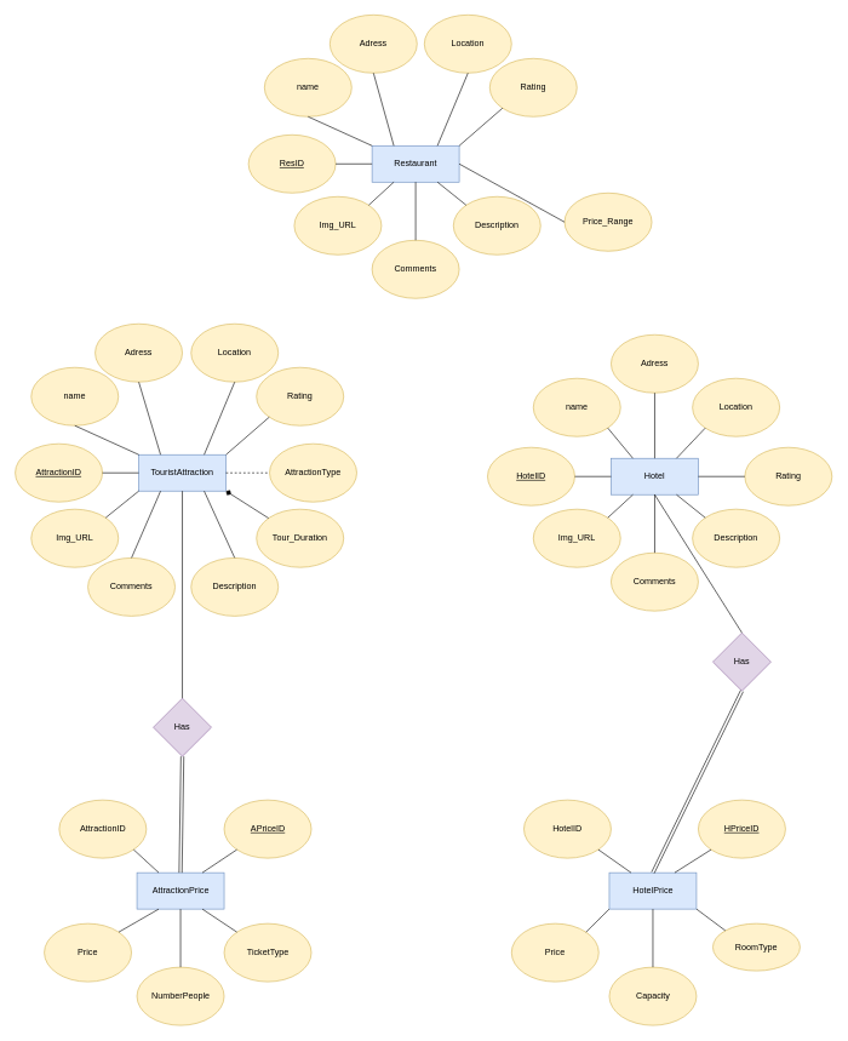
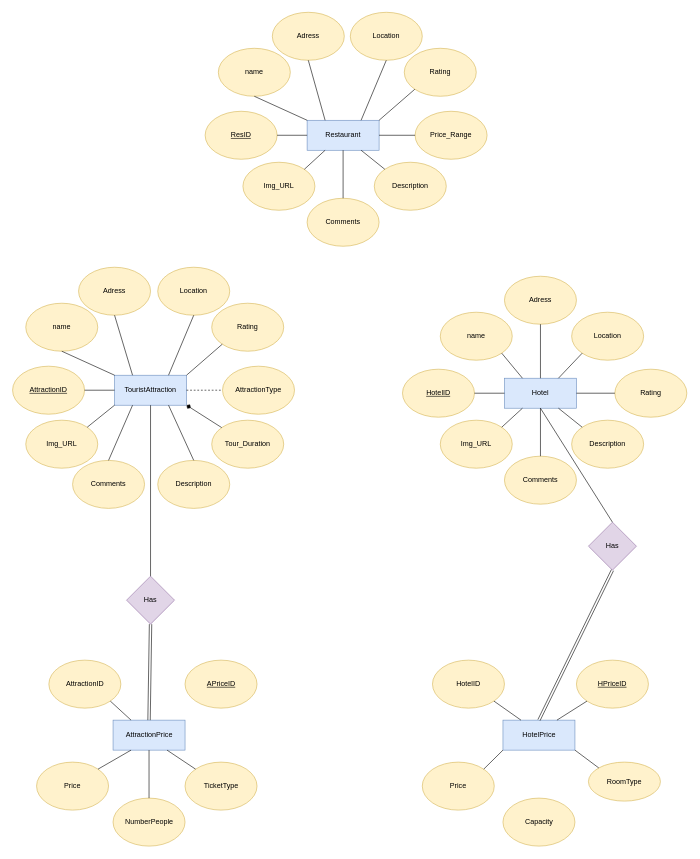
  <mxCell id="0" />
  <mxCell id="1" parent="0" />
  <mxCell id="2" value="Hotel" style="rounded=0;whiteSpace=wrap;html=1;fillColor=#dae8fc;strokeColor=#6c8ebf;" parent="1" vertex="1"><mxGeometry x="840" y="630" width="120" height="50" as="geometry" /></mxCell>
  <mxCell id="3" value="&lt;u&gt;HotelID&lt;/u&gt;" style="ellipse;whiteSpace=wrap;html=1;fillColor=#fff2cc;strokeColor=#d6b656;" parent="1" vertex="1"><mxGeometry x="670" y="615" width="120" height="80" as="geometry" /></mxCell>
  <mxCell id="4" value="" style="endArrow=none;html=1;rounded=0;exitX=0;exitY=0.5;exitDx=0;exitDy=0;entryX=1;entryY=0.5;entryDx=0;entryDy=0;" parent="1" source="2" target="3" edge="1"><mxGeometry width="50" height="50" relative="1" as="geometry"><mxPoint x="860" y="650" as="sourcePoint" /><mxPoint x="940" y="570" as="targetPoint" /></mxGeometry></mxCell>
  <mxCell id="5" value="name" style="ellipse;whiteSpace=wrap;html=1;fillColor=#fff2cc;strokeColor=#d6b656;" parent="1" vertex="1"><mxGeometry x="733" y="520" width="120" height="80" as="geometry" /></mxCell>
  <mxCell id="6" value="" style="endArrow=none;html=1;rounded=0;entryX=1;entryY=1;entryDx=0;entryDy=0;exitX=0.25;exitY=0;exitDx=0;exitDy=0;" parent="1" source="2" target="5" edge="1"><mxGeometry width="50" height="50" relative="1" as="geometry"><mxPoint x="880" y="650" as="sourcePoint" /><mxPoint x="930" y="600" as="targetPoint" /></mxGeometry></mxCell>
  <mxCell id="7" value="Adress" style="ellipse;whiteSpace=wrap;html=1;fillColor=#fff2cc;strokeColor=#d6b656;" parent="1" vertex="1"><mxGeometry x="840" y="460" width="120" height="80" as="geometry" /></mxCell>
  <mxCell id="8" value="" style="endArrow=none;html=1;rounded=0;entryX=0.5;entryY=1;entryDx=0;entryDy=0;exitX=0.5;exitY=0;exitDx=0;exitDy=0;" parent="1" source="2" target="7" edge="1"><mxGeometry width="50" height="50" relative="1" as="geometry"><mxPoint x="890" y="620" as="sourcePoint" /><mxPoint x="900" y="540" as="targetPoint" /></mxGeometry></mxCell>
  <mxCell id="9" value="Rating" style="ellipse;whiteSpace=wrap;html=1;fillColor=#fff2cc;strokeColor=#d6b656;" parent="1" vertex="1"><mxGeometry x="1024" y="615" width="120" height="80" as="geometry" /></mxCell>
  <mxCell id="10" value="" style="endArrow=none;html=1;rounded=0;entryX=0;entryY=0.5;entryDx=0;entryDy=0;exitX=1;exitY=0.5;exitDx=0;exitDy=0;" parent="1" source="2" target="9" edge="1"><mxGeometry width="50" height="50" relative="1" as="geometry"><mxPoint x="890" y="550" as="sourcePoint" /><mxPoint x="940" y="500" as="targetPoint" /></mxGeometry></mxCell>
  <mxCell id="11" value="Description" style="ellipse;whiteSpace=wrap;html=1;fillColor=#fff2cc;strokeColor=#d6b656;" parent="1" vertex="1"><mxGeometry x="952" y="700" width="120" height="80" as="geometry" /></mxCell>
  <mxCell id="12" value="Comments" style="ellipse;whiteSpace=wrap;html=1;fillColor=#fff2cc;strokeColor=#d6b656;" parent="1" vertex="1"><mxGeometry x="840" y="760" width="120" height="80" as="geometry" /></mxCell>
  <mxCell id="13" value="Img_URL" style="ellipse;whiteSpace=wrap;html=1;fillColor=#fff2cc;strokeColor=#d6b656;" parent="1" vertex="1"><mxGeometry x="733" y="700" width="120" height="80" as="geometry" /></mxCell>
  <mxCell id="14" value="" style="endArrow=none;html=1;rounded=0;entryX=0;entryY=0;entryDx=0;entryDy=0;exitX=0.75;exitY=1;exitDx=0;exitDy=0;" parent="1" source="2" target="11" edge="1"><mxGeometry width="50" height="50" relative="1" as="geometry"><mxPoint x="830" y="650" as="sourcePoint" /><mxPoint x="880" y="600" as="targetPoint" /></mxGeometry></mxCell>
  <mxCell id="15" value="" style="endArrow=none;html=1;rounded=0;entryX=0.25;entryY=1;entryDx=0;entryDy=0;exitX=1;exitY=0;exitDx=0;exitDy=0;" parent="1" source="13" target="2" edge="1"><mxGeometry width="50" height="50" relative="1" as="geometry"><mxPoint x="830" y="650" as="sourcePoint" /><mxPoint x="880" y="600" as="targetPoint" /></mxGeometry></mxCell>
  <mxCell id="16" value="Location" style="ellipse;whiteSpace=wrap;html=1;fillColor=#fff2cc;strokeColor=#d6b656;" parent="1" vertex="1"><mxGeometry x="952" y="520" width="120" height="80" as="geometry" /></mxCell>
  <mxCell id="17" value="" style="endArrow=none;html=1;rounded=0;entryX=0;entryY=1;entryDx=0;entryDy=0;exitX=0.75;exitY=0;exitDx=0;exitDy=0;" parent="1" source="2" target="16" edge="1"><mxGeometry width="50" height="50" relative="1" as="geometry"><mxPoint x="882" y="670" as="sourcePoint" /><mxPoint x="932" y="620" as="targetPoint" /></mxGeometry></mxCell>
  <mxCell id="18" value="Restaurant" style="rounded=0;whiteSpace=wrap;html=1;fillColor=#dae8fc;strokeColor=#6c8ebf;" parent="1" vertex="1"><mxGeometry x="511" y="200" width="120" height="50" as="geometry" /></mxCell>
  <mxCell id="19" value="&lt;u&gt;ResID&lt;/u&gt;" style="ellipse;whiteSpace=wrap;html=1;fillColor=#fff2cc;strokeColor=#d6b656;" parent="1" vertex="1"><mxGeometry x="341" y="185" width="120" height="80" as="geometry" /></mxCell>
  <mxCell id="20" value="" style="endArrow=none;html=1;rounded=0;exitX=0;exitY=0.5;exitDx=0;exitDy=0;entryX=1;entryY=0.5;entryDx=0;entryDy=0;" parent="1" source="18" target="19" edge="1"><mxGeometry width="50" height="50" relative="1" as="geometry"><mxPoint x="531" y="220" as="sourcePoint" /><mxPoint x="611" y="140" as="targetPoint" /></mxGeometry></mxCell>
  <mxCell id="21" value="name" style="ellipse;whiteSpace=wrap;html=1;fillColor=#fff2cc;strokeColor=#d6b656;" parent="1" vertex="1"><mxGeometry x="363" y="80" width="120" height="80" as="geometry" /></mxCell>
  <mxCell id="22" value="" style="endArrow=none;html=1;rounded=0;entryX=0.5;entryY=1;entryDx=0;entryDy=0;exitX=0;exitY=0;exitDx=0;exitDy=0;" parent="1" source="18" target="21" edge="1"><mxGeometry width="50" height="50" relative="1" as="geometry"><mxPoint x="551" y="220" as="sourcePoint" /><mxPoint x="601" y="170" as="targetPoint" /></mxGeometry></mxCell>
  <mxCell id="23" value="Adress" style="ellipse;whiteSpace=wrap;html=1;fillColor=#fff2cc;strokeColor=#d6b656;" parent="1" vertex="1"><mxGeometry x="453" width="120" height="80" as="geometry" y="20" /></mxCell>
  <mxCell id="24" value="" style="endArrow=none;html=1;rounded=0;entryX=0.5;entryY=1;entryDx=0;entryDy=0;exitX=0.25;exitY=0;exitDx=0;exitDy=0;" parent="1" source="18" target="23" edge="1"><mxGeometry width="50" height="50" relative="1" as="geometry"><mxPoint x="561" y="190" as="sourcePoint" /><mxPoint x="571" y="110" as="targetPoint" /></mxGeometry></mxCell>
  <mxCell id="25" value="Rating" style="ellipse;whiteSpace=wrap;html=1;fillColor=#fff2cc;strokeColor=#d6b656;" parent="1" vertex="1"><mxGeometry x="673" y="80" width="120" height="80" as="geometry" /></mxCell>
  <mxCell id="26" value="" style="endArrow=none;html=1;rounded=0;entryX=0;entryY=1;entryDx=0;entryDy=0;exitX=1;exitY=0;exitDx=0;exitDy=0;" parent="1" source="18" target="25" edge="1"><mxGeometry width="50" height="50" relative="1" as="geometry"><mxPoint x="561" y="120" as="sourcePoint" /><mxPoint x="611" y="70" as="targetPoint" /></mxGeometry></mxCell>
- <mxCell id="27" value="Price_Range" style="ellipse;whiteSpace=wrap;html=1;fillColor=#fff2cc;strokeColor=#d6b656;" parent="1" vertex="1"><mxGeometry x="776" y="265" width="120" height="80" as="geometry" /></mxCell>
+ <mxCell id="27" value="Price_Range" style="ellipse;whiteSpace=wrap;html=1;fillColor=#fff2cc;strokeColor=#d6b656;" parent="1" vertex="1"><mxGeometry x="691" y="185" width="120" height="80" as="geometry" /></mxCell>
  <mxCell id="28" value="" style="endArrow=none;html=1;rounded=0;entryX=0;entryY=0.5;entryDx=0;entryDy=0;exitX=1;exitY=0.5;exitDx=0;exitDy=0;" parent="1" source="18" target="27" edge="1"><mxGeometry width="50" height="50" relative="1" as="geometry"><mxPoint x="561" y="120" as="sourcePoint" /><mxPoint x="611" y="70" as="targetPoint" /></mxGeometry></mxCell>
  <mxCell id="29" value="Description" style="ellipse;whiteSpace=wrap;html=1;fillColor=#fff2cc;strokeColor=#d6b656;" parent="1" vertex="1"><mxGeometry x="623" y="270" width="120" height="80" as="geometry" /></mxCell>
  <mxCell id="30" value="Comments" style="ellipse;whiteSpace=wrap;html=1;fillColor=#fff2cc;strokeColor=#d6b656;" parent="1" vertex="1"><mxGeometry x="511" y="330" width="120" height="80" as="geometry" /></mxCell>
  <mxCell id="31" value="Img_URL" style="ellipse;whiteSpace=wrap;html=1;fillColor=#fff2cc;strokeColor=#d6b656;" parent="1" vertex="1"><mxGeometry x="404" y="270" width="120" height="80" as="geometry" /></mxCell>
  <mxCell id="32" value="" style="endArrow=none;html=1;rounded=0;entryX=0;entryY=0;entryDx=0;entryDy=0;exitX=0.75;exitY=1;exitDx=0;exitDy=0;" parent="1" source="18" target="29" edge="1"><mxGeometry width="50" height="50" relative="1" as="geometry"><mxPoint x="501" y="220" as="sourcePoint" /><mxPoint x="551" y="170" as="targetPoint" /></mxGeometry></mxCell>
  <mxCell id="33" value="" style="endArrow=none;html=1;rounded=0;entryX=0.5;entryY=0;entryDx=0;entryDy=0;exitX=0.5;exitY=1;exitDx=0;exitDy=0;" parent="1" source="18" target="30" edge="1"><mxGeometry width="50" height="50" relative="1" as="geometry"><mxPoint x="501" y="220" as="sourcePoint" /><mxPoint x="551" y="170" as="targetPoint" /></mxGeometry></mxCell>
  <mxCell id="34" value="" style="endArrow=none;html=1;rounded=0;entryX=0.25;entryY=1;entryDx=0;entryDy=0;exitX=1;exitY=0;exitDx=0;exitDy=0;" parent="1" source="31" target="18" edge="1"><mxGeometry width="50" height="50" relative="1" as="geometry"><mxPoint x="501" y="220" as="sourcePoint" /><mxPoint x="551" y="170" as="targetPoint" /></mxGeometry></mxCell>
  <mxCell id="35" value="Location" style="ellipse;whiteSpace=wrap;html=1;fillColor=#fff2cc;strokeColor=#d6b656;" parent="1" vertex="1"><mxGeometry x="583" width="120" height="80" as="geometry" y="20" /></mxCell>
  <mxCell id="36" value="" style="endArrow=none;html=1;rounded=0;entryX=0.5;entryY=1;entryDx=0;entryDy=0;exitX=0.75;exitY=0;exitDx=0;exitDy=0;" parent="1" source="18" target="35" edge="1"><mxGeometry width="50" height="50" relative="1" as="geometry"><mxPoint x="553" y="240" as="sourcePoint" /><mxPoint x="603" y="190" as="targetPoint" /></mxGeometry></mxCell>
  <mxCell id="37" value="TouristAttraction" style="rounded=0;whiteSpace=wrap;html=1;fillColor=#dae8fc;strokeColor=#6c8ebf;" parent="1" vertex="1"><mxGeometry x="190" y="625" width="120" height="50" as="geometry" /></mxCell>
  <mxCell id="38" value="&lt;u&gt;AttractionID&lt;/u&gt;" style="ellipse;whiteSpace=wrap;html=1;fillColor=#fff2cc;strokeColor=#d6b656;" parent="1" vertex="1"><mxGeometry x="20" y="610" width="120" height="80" as="geometry" /></mxCell>
  <mxCell id="39" value="" style="endArrow=none;html=1;rounded=0;exitX=0;exitY=0.5;exitDx=0;exitDy=0;entryX=1;entryY=0.5;entryDx=0;entryDy=0;" parent="1" source="37" target="38" edge="1"><mxGeometry width="50" height="50" relative="1" as="geometry"><mxPoint x="210" y="645" as="sourcePoint" /><mxPoint x="290" y="565" as="targetPoint" /></mxGeometry></mxCell>
  <mxCell id="40" value="name" style="ellipse;whiteSpace=wrap;html=1;fillColor=#fff2cc;strokeColor=#d6b656;" parent="1" vertex="1"><mxGeometry x="42" y="505" width="120" height="80" as="geometry" /></mxCell>
  <mxCell id="41" value="" style="endArrow=none;html=1;rounded=0;entryX=0.5;entryY=1;entryDx=0;entryDy=0;exitX=0;exitY=0;exitDx=0;exitDy=0;" parent="1" source="37" target="40" edge="1"><mxGeometry width="50" height="50" relative="1" as="geometry"><mxPoint x="230" y="645" as="sourcePoint" /><mxPoint x="280" y="595" as="targetPoint" /></mxGeometry></mxCell>
  <mxCell id="42" value="Adress" style="ellipse;whiteSpace=wrap;html=1;fillColor=#fff2cc;strokeColor=#d6b656;" parent="1" vertex="1"><mxGeometry x="130" y="445" width="120" height="80" as="geometry" /></mxCell>
  <mxCell id="43" value="" style="endArrow=none;html=1;rounded=0;entryX=0.5;entryY=1;entryDx=0;entryDy=0;exitX=0.25;exitY=0;exitDx=0;exitDy=0;" parent="1" source="37" target="42" edge="1"><mxGeometry width="50" height="50" relative="1" as="geometry"><mxPoint x="240" y="615" as="sourcePoint" /><mxPoint x="250" y="535" as="targetPoint" /></mxGeometry></mxCell>
  <mxCell id="44" value="Rating" style="ellipse;whiteSpace=wrap;html=1;fillColor=#fff2cc;strokeColor=#d6b656;" parent="1" vertex="1"><mxGeometry x="352" y="505" width="120" height="80" as="geometry" /></mxCell>
  <mxCell id="45" value="" style="endArrow=none;html=1;rounded=0;entryX=0;entryY=1;entryDx=0;entryDy=0;exitX=1;exitY=0;exitDx=0;exitDy=0;" parent="1" source="37" target="44" edge="1"><mxGeometry width="50" height="50" relative="1" as="geometry"><mxPoint x="240" y="545" as="sourcePoint" /><mxPoint x="290" y="495" as="targetPoint" /></mxGeometry></mxCell>
  <mxCell id="46" value="AttractionType" style="ellipse;whiteSpace=wrap;html=1;fillColor=#fff2cc;strokeColor=#d6b656;" parent="1" vertex="1"><mxGeometry x="370" y="610" width="120" height="80" as="geometry" /></mxCell>
  <mxCell id="47" value="" style="endArrow=none;html=1;rounded=0;entryX=0;entryY=0.5;entryDx=0;entryDy=0;exitX=1;exitY=0.5;exitDx=0;exitDy=0;dashed=1;" parent="1" source="37" target="46" edge="1"><mxGeometry width="50" height="50" relative="1" as="geometry"><mxPoint x="240" y="545" as="sourcePoint" /><mxPoint x="290" y="495" as="targetPoint" /></mxGeometry></mxCell>
  <mxCell id="48" value="Description" style="ellipse;whiteSpace=wrap;html=1;fillColor=#fff2cc;strokeColor=#d6b656;" parent="1" vertex="1"><mxGeometry x="262" y="767" width="120" height="80" as="geometry" /></mxCell>
  <mxCell id="49" value="Comments" style="ellipse;whiteSpace=wrap;html=1;fillColor=#fff2cc;strokeColor=#d6b656;" parent="1" vertex="1"><mxGeometry x="120" y="767" width="120" height="80" as="geometry" /></mxCell>
  <mxCell id="50" value="Img_URL" style="ellipse;whiteSpace=wrap;html=1;fillColor=#fff2cc;strokeColor=#d6b656;" parent="1" vertex="1"><mxGeometry x="42" y="700" width="120" height="80" as="geometry" /></mxCell>
  <mxCell id="51" value="" style="endArrow=none;html=1;rounded=0;entryX=0.5;entryY=0;entryDx=0;entryDy=0;exitX=0.75;exitY=1;exitDx=0;exitDy=0;" parent="1" source="37" target="48" edge="1"><mxGeometry width="50" height="50" relative="1" as="geometry"><mxPoint x="180" y="645" as="sourcePoint" /><mxPoint x="230" y="595" as="targetPoint" /></mxGeometry></mxCell>
  <mxCell id="52" value="" style="endArrow=none;html=1;rounded=0;entryX=0.5;entryY=0;entryDx=0;entryDy=0;exitX=0.25;exitY=1;exitDx=0;exitDy=0;" parent="1" source="37" target="49" edge="1"><mxGeometry width="50" height="50" relative="1" as="geometry"><mxPoint x="180" y="645" as="sourcePoint" /><mxPoint x="230" y="595" as="targetPoint" /></mxGeometry></mxCell>
  <mxCell id="53" value="" style="endArrow=none;html=1;rounded=0;entryX=0;entryY=1;entryDx=0;entryDy=0;exitX=1;exitY=0;exitDx=0;exitDy=0;" parent="1" source="50" target="37" edge="1"><mxGeometry width="50" height="50" relative="1" as="geometry"><mxPoint x="180" y="645" as="sourcePoint" /><mxPoint x="230" y="595" as="targetPoint" /></mxGeometry></mxCell>
  <mxCell id="54" value="Location" style="ellipse;whiteSpace=wrap;html=1;fillColor=#fff2cc;strokeColor=#d6b656;" parent="1" vertex="1"><mxGeometry x="262" y="445" width="120" height="80" as="geometry" /></mxCell>
  <mxCell id="55" value="" style="endArrow=none;html=1;rounded=0;entryX=0.5;entryY=1;entryDx=0;entryDy=0;exitX=0.75;exitY=0;exitDx=0;exitDy=0;" parent="1" source="37" target="54" edge="1"><mxGeometry width="50" height="50" relative="1" as="geometry"><mxPoint x="232" y="665" as="sourcePoint" /><mxPoint x="282" y="615" as="targetPoint" /></mxGeometry></mxCell>
  <mxCell id="56" value="Tour_Duration" style="ellipse;whiteSpace=wrap;html=1;fillColor=#fff2cc;strokeColor=#d6b656;" parent="1" vertex="1"><mxGeometry x="352" y="700" width="120" height="80" as="geometry" /></mxCell>
  <mxCell id="57" value="" style="endArrow=diamond;html=1;rounded=0;entryX=1;entryY=1;entryDx=0;entryDy=0;" parent="1" source="56" target="37" edge="1"><mxGeometry width="50" height="50" relative="1" as="geometry"><mxPoint x="230" y="730" as="sourcePoint" /><mxPoint x="280" y="680" as="targetPoint" /></mxGeometry></mxCell>
  <mxCell id="58" value="Has" style="rhombus;whiteSpace=wrap;html=1;fillColor=#e1d5e7;strokeColor=#9673a6;" vertex="1" parent="1"><mxGeometry x="980" y="870" width="80" height="80" as="geometry" /></mxCell>
  <mxCell id="59" value="HotelPrice" style="rounded=0;whiteSpace=wrap;html=1;fillColor=#dae8fc;strokeColor=#6c8ebf;" vertex="1" parent="1"><mxGeometry x="837.5" y="1200" width="120" height="50" as="geometry" /></mxCell>
  <mxCell id="60" value="HotelID" style="ellipse;whiteSpace=wrap;html=1;fillColor=#fff2cc;strokeColor=#d6b656;" vertex="1" parent="1"><mxGeometry x="720" y="1100" width="120" height="80" as="geometry" /></mxCell>
  <mxCell id="61" value="" style="endArrow=none;html=1;rounded=0;entryX=1;entryY=1;entryDx=0;entryDy=0;exitX=0.25;exitY=0;exitDx=0;exitDy=0;" edge="1" source="59" target="60" parent="1"><mxGeometry width="50" height="50" relative="1" as="geometry"><mxPoint x="877.5" y="1220" as="sourcePoint" /><mxPoint x="927.5" y="1170" as="targetPoint" /></mxGeometry></mxCell>
  <mxCell id="62" value="Capacity" style="ellipse;whiteSpace=wrap;html=1;fillColor=#fff2cc;strokeColor=#d6b656;" vertex="1" parent="1"><mxGeometry x="837.5" y="1330" width="120" height="80" as="geometry" /></mxCell>
  <mxCell id="63" value="Price" style="ellipse;whiteSpace=wrap;html=1;fillColor=#fff2cc;strokeColor=#d6b656;" vertex="1" parent="1"><mxGeometry x="703" y="1270" width="120" height="80" as="geometry" /></mxCell>
- <mxCell id="64" value="" style="endArrow=none;html=1;rounded=0;entryX=0.5;entryY=0;entryDx=0;entryDy=0;exitX=0.5;exitY=1;exitDx=0;exitDy=0;" edge="1" source="59" target="62" parent="1"><mxGeometry width="50" height="50" relative="1" as="geometry"><mxPoint x="827.5" y="1220" as="sourcePoint" /><mxPoint x="877.5" y="1170" as="targetPoint" /></mxGeometry></mxCell>
  <mxCell id="65" value="" style="endArrow=none;html=1;rounded=0;entryX=0;entryY=1;entryDx=0;entryDy=0;exitX=1;exitY=0;exitDx=0;exitDy=0;" edge="1" source="63" target="59" parent="1"><mxGeometry width="50" height="50" relative="1" as="geometry"><mxPoint x="827.5" y="1220" as="sourcePoint" /><mxPoint x="877.5" y="1170" as="targetPoint" /></mxGeometry></mxCell>
  <mxCell id="66" value="RoomType" style="ellipse;whiteSpace=wrap;html=1;fillColor=#fff2cc;strokeColor=#d6b656;" vertex="1" parent="1"><mxGeometry x="980" y="1270" width="120" height="65" as="geometry" /></mxCell>
  <mxCell id="67" value="" style="endArrow=none;html=1;rounded=0;entryX=0;entryY=0;entryDx=0;entryDy=0;exitX=1;exitY=1;exitDx=0;exitDy=0;" edge="1" source="59" target="66" parent="1"><mxGeometry width="50" height="50" relative="1" as="geometry"><mxPoint x="879.5" y="1240" as="sourcePoint" /><mxPoint x="929.5" y="1190" as="targetPoint" /></mxGeometry></mxCell>
  <mxCell id="68" value="AttractionPrice" style="rounded=0;whiteSpace=wrap;html=1;fillColor=#dae8fc;strokeColor=#6c8ebf;" vertex="1" parent="1"><mxGeometry x="187.5" y="1200" width="120" height="50" as="geometry" /></mxCell>
  <mxCell id="69" value="AttractionID" style="ellipse;whiteSpace=wrap;html=1;fillColor=#fff2cc;strokeColor=#d6b656;" vertex="1" parent="1"><mxGeometry x="80.5" y="1100" width="120" height="80" as="geometry" /></mxCell>
  <mxCell id="70" value="" style="endArrow=none;html=1;rounded=0;entryX=1;entryY=1;entryDx=0;entryDy=0;exitX=0.25;exitY=0;exitDx=0;exitDy=0;" edge="1" source="68" target="69" parent="1"><mxGeometry width="50" height="50" relative="1" as="geometry"><mxPoint x="227.5" y="1220" as="sourcePoint" /><mxPoint x="277.5" y="1170" as="targetPoint" /></mxGeometry></mxCell>
  <mxCell id="71" value="NumberPeople" style="ellipse;whiteSpace=wrap;html=1;fillColor=#fff2cc;strokeColor=#d6b656;" vertex="1" parent="1"><mxGeometry x="187.5" y="1330" width="120" height="80" as="geometry" /></mxCell>
  <mxCell id="72" value="Price" style="ellipse;whiteSpace=wrap;html=1;fillColor=#fff2cc;strokeColor=#d6b656;" vertex="1" parent="1"><mxGeometry x="60" y="1270" width="120" height="80" as="geometry" /></mxCell>
  <mxCell id="73" value="" style="endArrow=none;html=1;rounded=0;entryX=0.5;entryY=0;entryDx=0;entryDy=0;exitX=0.5;exitY=1;exitDx=0;exitDy=0;" edge="1" source="68" target="71" parent="1"><mxGeometry width="50" height="50" relative="1" as="geometry"><mxPoint x="177.5" y="1220" as="sourcePoint" /><mxPoint x="227.5" y="1170" as="targetPoint" /></mxGeometry></mxCell>
  <mxCell id="74" value="" style="endArrow=none;html=1;rounded=0;entryX=0.25;entryY=1;entryDx=0;entryDy=0;exitX=1;exitY=0;exitDx=0;exitDy=0;" edge="1" source="72" target="68" parent="1"><mxGeometry width="50" height="50" relative="1" as="geometry"><mxPoint x="177.5" y="1220" as="sourcePoint" /><mxPoint x="227.5" y="1170" as="targetPoint" /></mxGeometry></mxCell>
  <mxCell id="75" value="TicketType" style="ellipse;whiteSpace=wrap;html=1;fillColor=#fff2cc;strokeColor=#d6b656;" vertex="1" parent="1"><mxGeometry x="307.5" y="1270" width="120" height="80" as="geometry" /></mxCell>
  <mxCell id="76" value="" style="endArrow=none;html=1;rounded=0;entryX=0;entryY=0;entryDx=0;entryDy=0;exitX=0.75;exitY=1;exitDx=0;exitDy=0;" edge="1" source="68" target="75" parent="1"><mxGeometry width="50" height="50" relative="1" as="geometry"><mxPoint x="229.5" y="1240" as="sourcePoint" /><mxPoint x="279.5" y="1190" as="targetPoint" /></mxGeometry></mxCell>
  <mxCell id="77" value="Has" style="rhombus;whiteSpace=wrap;html=1;fillColor=#e1d5e7;strokeColor=#9673a6;" vertex="1" parent="1"><mxGeometry x="210" y="960" width="80" height="80" as="geometry" /></mxCell>
  <mxCell id="78" value="" style="endArrow=none;html=1;rounded=0;entryX=0.5;entryY=0;entryDx=0;entryDy=0;exitX=0.5;exitY=1;exitDx=0;exitDy=0;" edge="1" parent="1" source="37" target="77"><mxGeometry width="50" height="50" relative="1" as="geometry"><mxPoint x="660" y="1060" as="sourcePoint" /><mxPoint x="710" y="1010" as="targetPoint" /></mxGeometry></mxCell>
  <mxCell id="79" value="" style="endArrow=none;html=1;rounded=0;entryX=0.5;entryY=1;entryDx=0;entryDy=0;exitX=0.5;exitY=0;exitDx=0;exitDy=0;shape=link;" edge="1" parent="1" source="68" target="77"><mxGeometry width="50" height="50" relative="1" as="geometry"><mxPoint x="660" y="1060" as="sourcePoint" /><mxPoint x="710" y="1010" as="targetPoint" /></mxGeometry></mxCell>
  <mxCell id="80" value="" style="endArrow=none;html=1;rounded=0;entryX=0.5;entryY=0;entryDx=0;entryDy=0;exitX=0.5;exitY=1;exitDx=0;exitDy=0;" edge="1" parent="1" source="2" target="58"><mxGeometry width="50" height="50" relative="1" as="geometry"><mxPoint x="660" y="1060" as="sourcePoint" /><mxPoint x="710" y="1010" as="targetPoint" /></mxGeometry></mxCell>
  <mxCell id="81" value="" style="endArrow=none;html=1;rounded=0;entryX=0.5;entryY=1;entryDx=0;entryDy=0;exitX=0.5;exitY=0;exitDx=0;exitDy=0;shape=link;" edge="1" parent="1" source="59" target="58"><mxGeometry width="50" height="50" relative="1" as="geometry"><mxPoint x="660" y="1060" as="sourcePoint" /><mxPoint x="868" y="1008" as="targetPoint" /></mxGeometry></mxCell>
  <mxCell id="82" value="&lt;u&gt;HPriceID&lt;/u&gt;" style="ellipse;whiteSpace=wrap;html=1;fillColor=#fff2cc;strokeColor=#d6b656;" vertex="1" parent="1"><mxGeometry x="960" y="1100" width="120" height="80" as="geometry" /></mxCell>
  <mxCell id="83" value="" style="endArrow=none;html=1;rounded=0;entryX=0;entryY=1;entryDx=0;entryDy=0;exitX=0.75;exitY=0;exitDx=0;exitDy=0;" edge="1" parent="1" source="59" target="82"><mxGeometry width="50" height="50" relative="1" as="geometry"><mxPoint x="870" y="1200" as="sourcePoint" /><mxPoint x="920" y="1150" as="targetPoint" /></mxGeometry></mxCell>
  <mxCell id="84" value="&lt;u&gt;APriceID&lt;/u&gt;" style="ellipse;whiteSpace=wrap;html=1;fillColor=#fff2cc;strokeColor=#d6b656;" vertex="1" parent="1"><mxGeometry x="307.5" y="1100" width="120" height="80" as="geometry" /></mxCell>
- <mxCell id="85" value="" style="endArrow=none;html=1;rounded=0;entryX=0;entryY=1;entryDx=0;entryDy=0;exitX=0.75;exitY=0;exitDx=0;exitDy=0;" edge="1" parent="1" source="68" target="84"><mxGeometry width="50" height="50" relative="1" as="geometry"><mxPoint x="690" y="1290" as="sourcePoint" /><mxPoint x="740" y="1240" as="targetPoint" /></mxGeometry></mxCell>
  <mxCell id="86" value="" style="endArrow=none;html=1;rounded=0;entryX=0.5;entryY=1;entryDx=0;entryDy=0;exitX=0.5;exitY=0;exitDx=0;exitDy=0;" edge="1" parent="1" source="12" target="2"><mxGeometry width="50" height="50" relative="1" as="geometry"><mxPoint x="900" y="761" as="sourcePoint" /><mxPoint x="820" y="720" as="targetPoint" /></mxGeometry></mxCell>
